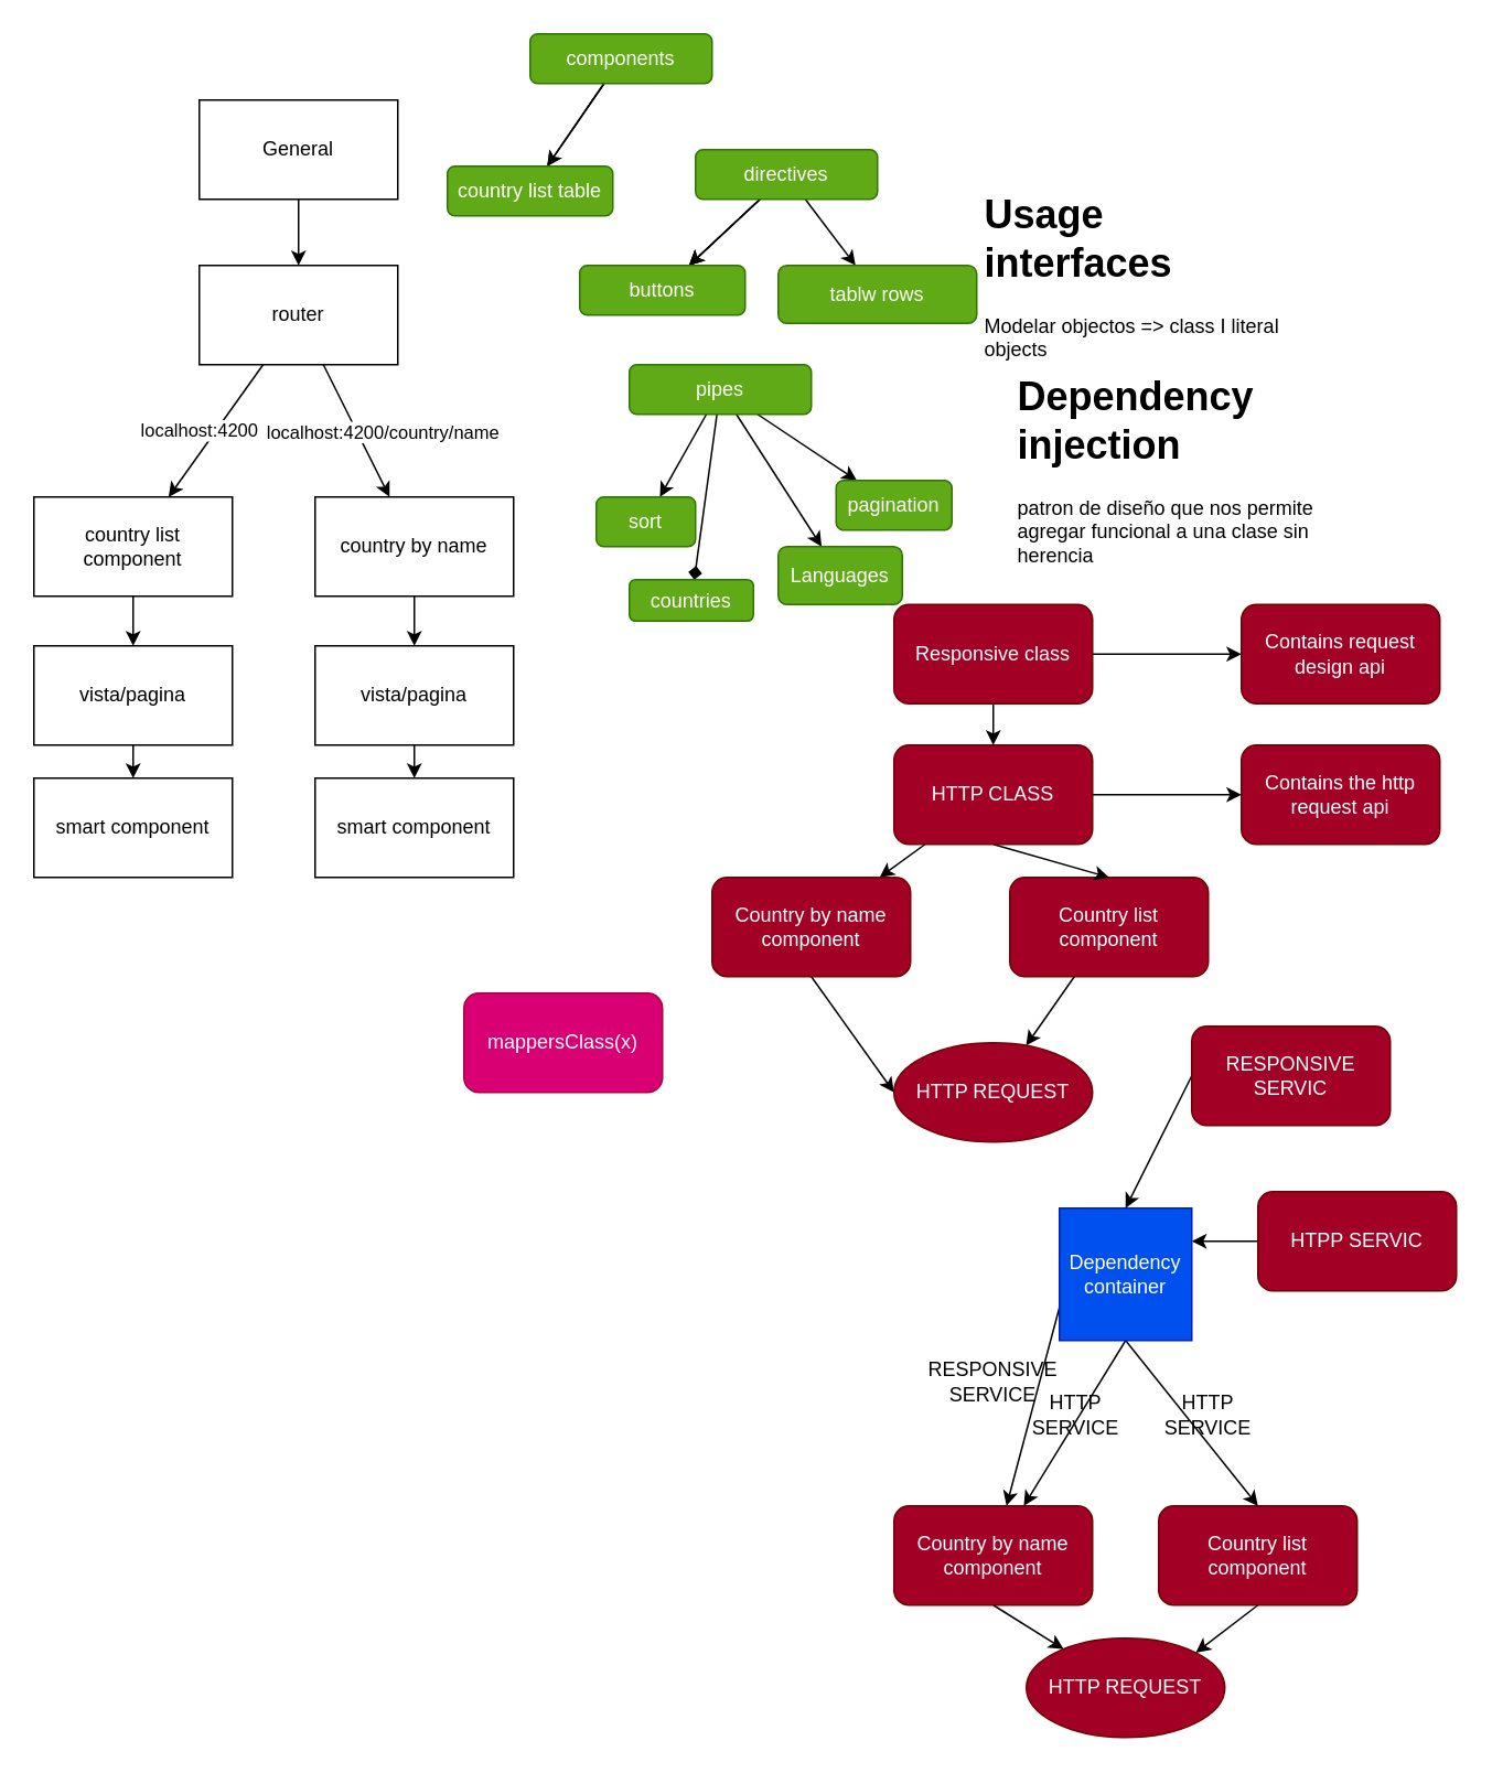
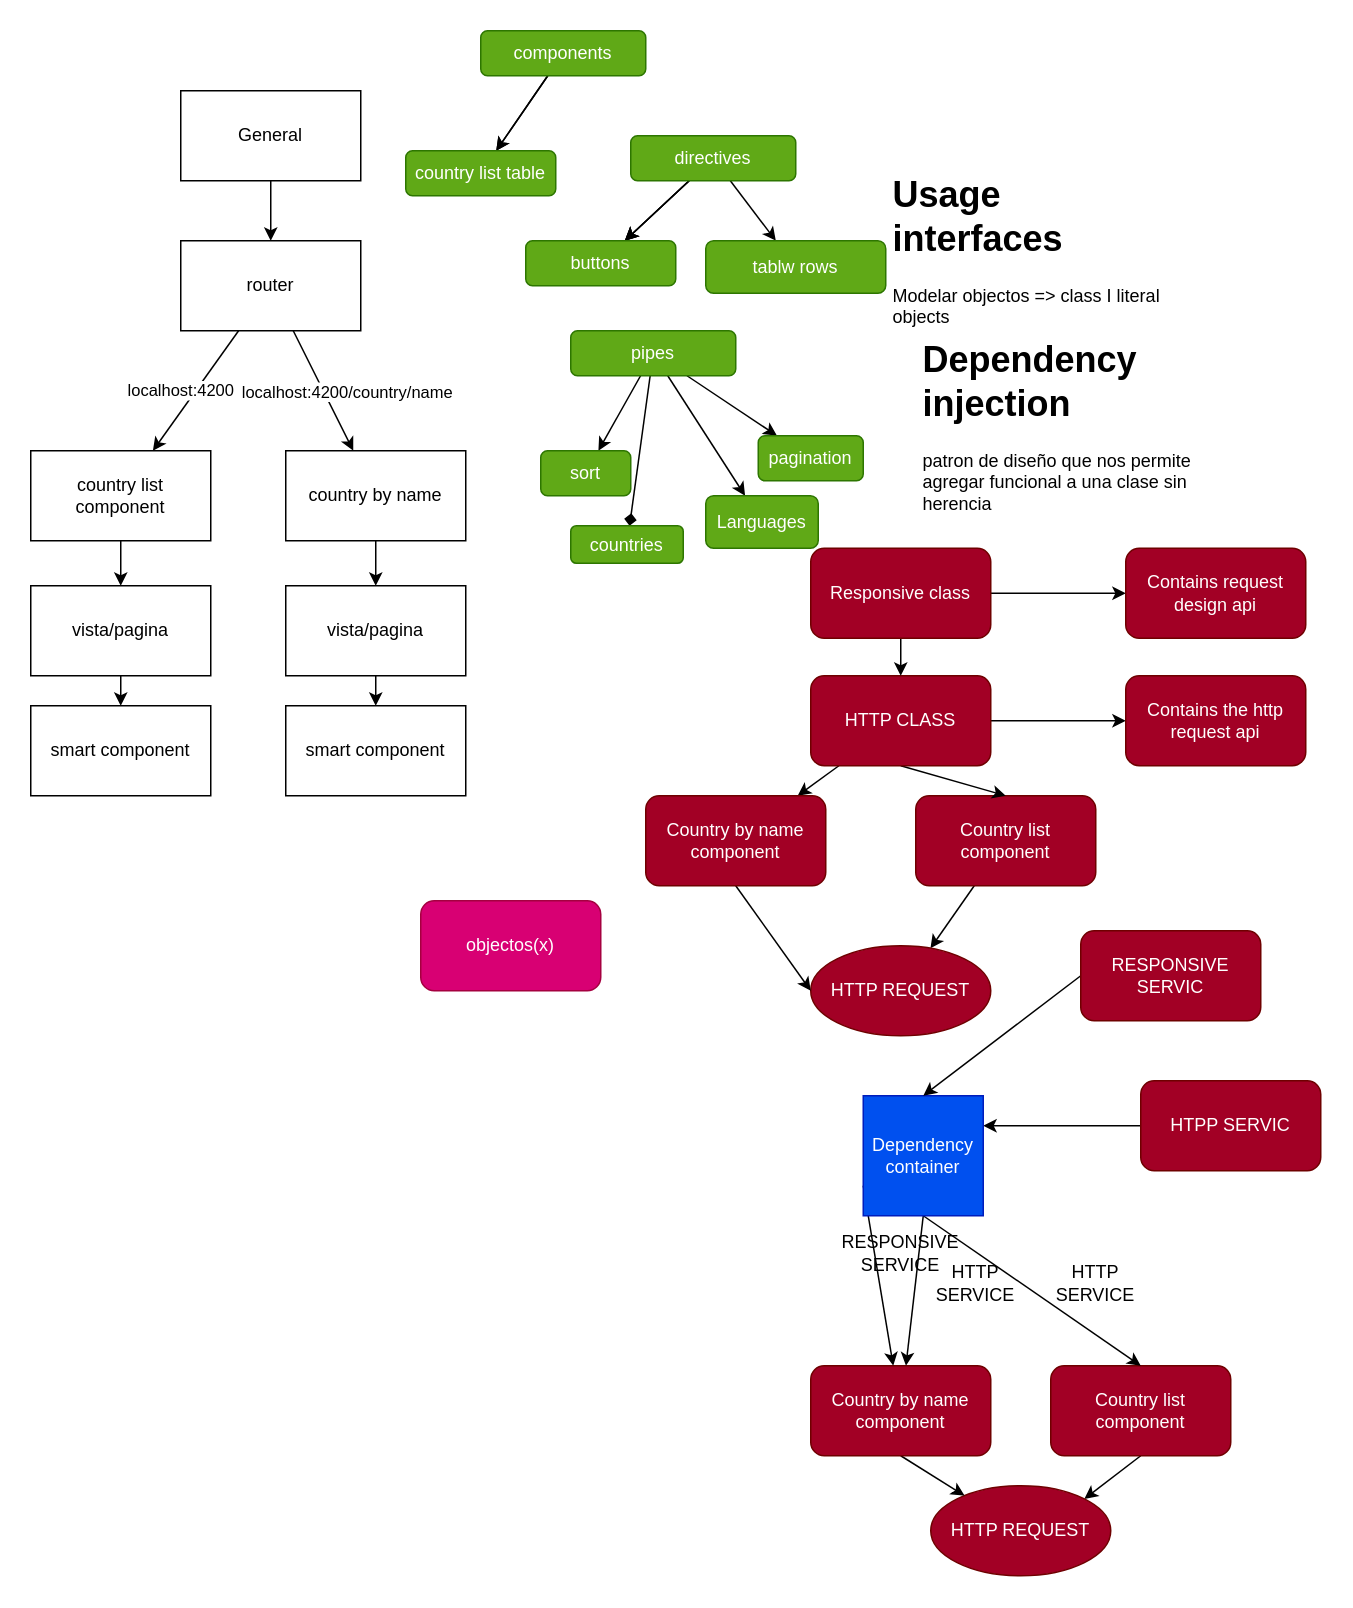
  <mxCell id="0" />
  <mxCell id="1" parent="0" />
  <mxCell id="2" style="edgeStyle=none;html=1;entryX=0.5;entryY=0;entryDx=0;entryDy=0;" parent="1" source="3" target="7" edge="1"><mxGeometry relative="1" as="geometry" /></mxCell>
  <mxCell id="3" value="General" style="rounded=0;whiteSpace=wrap;html=1;" parent="1" vertex="1"><mxGeometry x="120" y="60" width="120" height="60" as="geometry" /></mxCell>
  <mxCell id="4" value="" style="edgeStyle=none;html=1;" parent="1" source="7" target="8" edge="1"><mxGeometry relative="1" as="geometry" /></mxCell>
  <mxCell id="5" value="localhost:4200/country/name" style="edgeLabel;html=1;align=center;verticalAlign=middle;resizable=0;points=[];" parent="4" vertex="1" connectable="0"><mxGeometry x="-0.11" y="-3" relative="1" as="geometry"><mxPoint x="20" y="3" as="offset" /></mxGeometry></mxCell>
  <mxCell id="6" value="" style="edgeStyle=none;html=1;" parent="1" source="7" target="10" edge="1"><mxGeometry relative="1" as="geometry" /></mxCell>
  <mxCell id="7" value="router" style="rounded=0;whiteSpace=wrap;html=1;" parent="1" vertex="1"><mxGeometry x="120" y="160" width="120" height="60" as="geometry" /></mxCell>
  <mxCell id="8" value="country by name" style="whiteSpace=wrap;html=1;rounded=0;" parent="1" vertex="1"><mxGeometry x="190" y="300" width="120" height="60" as="geometry" /></mxCell>
  <mxCell id="9" value="" style="edgeStyle=none;html=1;" parent="1" source="10" target="12" edge="1"><mxGeometry relative="1" as="geometry" /></mxCell>
  <mxCell id="10" value="country list component" style="whiteSpace=wrap;html=1;rounded=0;" parent="1" vertex="1"><mxGeometry x="20" y="300" width="120" height="60" as="geometry" /></mxCell>
  <mxCell id="11" value="" style="edgeStyle=none;html=1;" parent="1" source="12" target="13" edge="1"><mxGeometry relative="1" as="geometry" /></mxCell>
  <mxCell id="12" value="vista/pagina" style="whiteSpace=wrap;html=1;rounded=0;" parent="1" vertex="1"><mxGeometry x="20" y="390" width="120" height="60" as="geometry" /></mxCell>
  <mxCell id="13" value="smart component" style="whiteSpace=wrap;html=1;rounded=0;" parent="1" vertex="1"><mxGeometry x="20" y="470" width="120" height="60" as="geometry" /></mxCell>
  <mxCell id="14" value="" style="edgeStyle=none;html=1;" parent="1" target="16" edge="1"><mxGeometry relative="1" as="geometry"><mxPoint x="250" y="360" as="sourcePoint" /></mxGeometry></mxCell>
  <mxCell id="15" value="" style="edgeStyle=none;html=1;" parent="1" source="16" target="17" edge="1"><mxGeometry relative="1" as="geometry" /></mxCell>
  <mxCell id="16" value="vista/pagina" style="whiteSpace=wrap;html=1;rounded=0;" parent="1" vertex="1"><mxGeometry x="190" y="390" width="120" height="60" as="geometry" /></mxCell>
  <mxCell id="17" value="smart component" style="whiteSpace=wrap;html=1;rounded=0;" parent="1" vertex="1"><mxGeometry x="190" y="470" width="120" height="60" as="geometry" /></mxCell>
  <mxCell id="18" value="" style="edgeStyle=none;html=1;" parent="1" source="20" target="21" edge="1"><mxGeometry relative="1" as="geometry" /></mxCell>
  <mxCell id="19" value="" style="edgeStyle=none;html=1;" parent="1" source="20" target="21" edge="1"><mxGeometry relative="1" as="geometry" /></mxCell>
  <mxCell id="20" value="components" style="rounded=1;whiteSpace=wrap;html=1;fillColor=#60a917;fontColor=#ffffff;strokeColor=#2D7600;" parent="1" vertex="1"><mxGeometry x="320" y="20" width="110" height="30" as="geometry" /></mxCell>
  <mxCell id="21" value="country list table&lt;br&gt;" style="whiteSpace=wrap;html=1;fillColor=#60a917;strokeColor=#2D7600;fontColor=#ffffff;rounded=1;" parent="1" vertex="1"><mxGeometry x="270" y="100" width="100" height="30" as="geometry" /></mxCell>
  <mxCell id="22" value="" style="edgeStyle=none;html=1;" parent="1" source="26" target="27" edge="1"><mxGeometry relative="1" as="geometry" /></mxCell>
  <mxCell id="23" value="" style="edgeStyle=none;html=1;" parent="1" source="26" target="27" edge="1"><mxGeometry relative="1" as="geometry" /></mxCell>
  <mxCell id="24" value="" style="edgeStyle=none;html=1;" parent="1" source="26" target="27" edge="1"><mxGeometry relative="1" as="geometry" /></mxCell>
  <mxCell id="25" value="" style="edgeStyle=none;html=1;" parent="1" source="26" target="28" edge="1"><mxGeometry relative="1" as="geometry" /></mxCell>
  <mxCell id="26" value="directives" style="rounded=1;whiteSpace=wrap;html=1;fillColor=#60a917;fontColor=#ffffff;strokeColor=#2D7600;" parent="1" vertex="1"><mxGeometry x="420" y="90" width="110" height="30" as="geometry" /></mxCell>
  <mxCell id="27" value="buttons" style="whiteSpace=wrap;html=1;fillColor=#60a917;strokeColor=#2D7600;fontColor=#ffffff;rounded=1;" parent="1" vertex="1"><mxGeometry x="350" y="160" width="100" height="30" as="geometry" /></mxCell>
  <mxCell id="28" value="tablw rows" style="whiteSpace=wrap;html=1;fillColor=#60a917;strokeColor=#2D7600;fontColor=#ffffff;rounded=1;" parent="1" vertex="1"><mxGeometry x="470" y="160" width="120" height="35" as="geometry" /></mxCell>
  <mxCell id="29" value="localhost:4200&lt;br&gt;" style="edgeLabel;html=1;align=center;verticalAlign=middle;resizable=0;points=[];" parent="1" vertex="1" connectable="0"><mxGeometry x="119.995" y="259.999" as="geometry" /></mxCell>
  <mxCell id="30" value="" style="edgeStyle=none;html=1;" parent="1" source="34" target="35" edge="1"><mxGeometry relative="1" as="geometry" /></mxCell>
  <mxCell id="31" value="" style="edgeStyle=none;html=1;" parent="1" source="34" target="36" edge="1"><mxGeometry relative="1" as="geometry" /></mxCell>
  <mxCell id="32" value="" style="edgeStyle=none;html=1;endArrow=diamond;" parent="1" source="34" target="37" edge="1"><mxGeometry relative="1" as="geometry" /></mxCell>
  <mxCell id="33" value="" style="edgeStyle=none;html=1;" parent="1" source="34" target="38" edge="1"><mxGeometry relative="1" as="geometry" /></mxCell>
  <mxCell id="34" value="pipes" style="rounded=1;whiteSpace=wrap;html=1;fillColor=#60a917;fontColor=#ffffff;strokeColor=#2D7600;" parent="1" vertex="1"><mxGeometry x="380" y="220" width="110" height="30" as="geometry" /></mxCell>
  <mxCell id="35" value="sort" style="whiteSpace=wrap;html=1;fillColor=#60a917;strokeColor=#2D7600;fontColor=#ffffff;rounded=1;" parent="1" vertex="1"><mxGeometry x="360" y="300" width="60" height="30" as="geometry" /></mxCell>
  <mxCell id="36" value="pagination" style="whiteSpace=wrap;html=1;fillColor=#60a917;strokeColor=#2D7600;fontColor=#ffffff;rounded=1;" parent="1" vertex="1"><mxGeometry x="505" y="290" width="70" height="30" as="geometry" /></mxCell>
  <mxCell id="37" value="countries" style="whiteSpace=wrap;html=1;fillColor=#60a917;strokeColor=#2D7600;fontColor=#ffffff;rounded=1;" parent="1" vertex="1"><mxGeometry x="380" y="350" width="75" height="25" as="geometry" /></mxCell>
  <mxCell id="38" value="Languages" style="whiteSpace=wrap;html=1;fillColor=#60a917;strokeColor=#2D7600;fontColor=#ffffff;rounded=1;" parent="1" vertex="1"><mxGeometry x="470" y="330" width="75" height="35" as="geometry" /></mxCell>
- <mxCell id="39" value="mappersClass(x)" style="rounded=1;whiteSpace=wrap;html=1;fillColor=#d80073;fontColor=#ffffff;strokeColor=#A50040;" parent="1" vertex="1"><mxGeometry x="280" y="600" width="120" height="60" as="geometry" /></mxCell>
+ <mxCell id="39" value="objectos(x)" style="rounded=1;whiteSpace=wrap;html=1;fillColor=#d80073;fontColor=#ffffff;strokeColor=#A50040;" parent="1" vertex="1"><mxGeometry x="280" y="600" width="120" height="60" as="geometry" /></mxCell>
  <mxCell id="40" value="&lt;h1&gt;Usage interfaces&lt;/h1&gt;&lt;div&gt;Modelar objectos =&amp;gt; class I literal objects&lt;/div&gt;&lt;div&gt;&lt;br&gt;&lt;/div&gt;&lt;div&gt;describen las prpiedades de un objeto&lt;/div&gt;" style="text;html=1;strokeColor=none;fillColor=none;spacing=5;spacingTop=-20;whiteSpace=wrap;overflow=hidden;rounded=0;" vertex="1" parent="1"><mxGeometry x="590" y="110" width="190" height="120" as="geometry" /></mxCell>
  <mxCell id="41" value="&lt;h1&gt;Dependency injection&lt;/h1&gt;&lt;div&gt;patron de diseño que nos permite agregar funcional a una clase sin herencia&lt;/div&gt;" style="text;html=1;strokeColor=none;fillColor=none;spacing=5;spacingTop=-20;whiteSpace=wrap;overflow=hidden;rounded=0;" vertex="1" parent="1"><mxGeometry x="610" y="220" width="190" height="120" as="geometry" /></mxCell>
  <mxCell id="42" value="" style="edgeStyle=none;html=1;" edge="1" parent="1" source="43" target="44"><mxGeometry relative="1" as="geometry" /></mxCell>
  <mxCell id="43" value="Country list component" style="rounded=1;whiteSpace=wrap;html=1;fillColor=#a20025;fontColor=#ffffff;strokeColor=#6F0000;" vertex="1" parent="1"><mxGeometry x="610" y="530" width="120" height="60" as="geometry" /></mxCell>
  <mxCell id="44" value="HTTP REQUEST" style="ellipse;whiteSpace=wrap;html=1;rounded=1;fillColor=#a20025;fontColor=#ffffff;strokeColor=#6F0000;" vertex="1" parent="1"><mxGeometry x="540" y="630" width="120" height="60" as="geometry" /></mxCell>
  <mxCell id="45" value="" style="edgeStyle=none;html=1;" edge="1" parent="1" source="48" target="49"><mxGeometry relative="1" as="geometry" /></mxCell>
  <mxCell id="46" value="" style="edgeStyle=none;html=1;" edge="1" parent="1" source="48" target="55"><mxGeometry relative="1" as="geometry" /></mxCell>
  <mxCell id="47" style="edgeStyle=none;html=1;exitX=0.5;exitY=1;exitDx=0;exitDy=0;entryX=0.5;entryY=0;entryDx=0;entryDy=0;" edge="1" parent="1" source="48" target="43"><mxGeometry relative="1" as="geometry" /></mxCell>
  <mxCell id="48" value="HTTP CLASS" style="whiteSpace=wrap;html=1;fillColor=#a20025;strokeColor=#6F0000;fontColor=#ffffff;rounded=1;" vertex="1" parent="1"><mxGeometry x="540" y="450" width="120" height="60" as="geometry" /></mxCell>
  <mxCell id="49" value="Contains the http request api" style="whiteSpace=wrap;html=1;fillColor=#a20025;strokeColor=#6F0000;fontColor=#ffffff;rounded=1;" vertex="1" parent="1"><mxGeometry x="750" y="450" width="120" height="60" as="geometry" /></mxCell>
  <mxCell id="50" value="" style="edgeStyle=none;html=1;" edge="1" parent="1" source="52" target="53"><mxGeometry relative="1" as="geometry" /></mxCell>
  <mxCell id="51" style="edgeStyle=none;html=1;exitX=0.5;exitY=1;exitDx=0;exitDy=0;entryX=0.5;entryY=0;entryDx=0;entryDy=0;" edge="1" parent="1" source="52" target="48"><mxGeometry relative="1" as="geometry" /></mxCell>
  <mxCell id="52" value="Responsive class" style="whiteSpace=wrap;html=1;fillColor=#a20025;strokeColor=#6F0000;fontColor=#ffffff;rounded=1;" vertex="1" parent="1"><mxGeometry x="540" y="365" width="120" height="60" as="geometry" /></mxCell>
  <mxCell id="53" value="Contains request design api" style="whiteSpace=wrap;html=1;fillColor=#a20025;strokeColor=#6F0000;fontColor=#ffffff;rounded=1;" vertex="1" parent="1"><mxGeometry x="750" y="365" width="120" height="60" as="geometry" /></mxCell>
  <mxCell id="54" style="edgeStyle=none;html=1;exitX=0.5;exitY=1;exitDx=0;exitDy=0;entryX=0;entryY=0.5;entryDx=0;entryDy=0;" edge="1" parent="1" source="55" target="44"><mxGeometry relative="1" as="geometry" /></mxCell>
  <mxCell id="55" value="Country by name component" style="whiteSpace=wrap;html=1;fillColor=#a20025;strokeColor=#6F0000;fontColor=#ffffff;rounded=1;" vertex="1" parent="1"><mxGeometry x="430" y="530" width="120" height="60" as="geometry" /></mxCell>
  <mxCell id="56" style="edgeStyle=none;html=1;exitX=0.5;exitY=1;exitDx=0;exitDy=0;entryX=1;entryY=0;entryDx=0;entryDy=0;" edge="1" parent="1" source="57" target="58"><mxGeometry relative="1" as="geometry" /></mxCell>
  <mxCell id="57" value="Country list component" style="rounded=1;whiteSpace=wrap;html=1;fillColor=#a20025;fontColor=#ffffff;strokeColor=#6F0000;" vertex="1" parent="1"><mxGeometry x="700" y="910" width="120" height="60" as="geometry" /></mxCell>
  <mxCell id="58" value="HTTP REQUEST" style="ellipse;whiteSpace=wrap;html=1;rounded=1;fillColor=#a20025;fontColor=#ffffff;strokeColor=#6F0000;" vertex="1" parent="1"><mxGeometry x="620" y="990" width="120" height="60" as="geometry" /></mxCell>
  <mxCell id="59" style="edgeStyle=none;html=1;exitX=0;exitY=0.5;exitDx=0;exitDy=0;entryX=1;entryY=0.25;entryDx=0;entryDy=0;" edge="1" parent="1" source="60" target="66"><mxGeometry relative="1" as="geometry" /></mxCell>
  <mxCell id="60" value="HTPP SERVIC&lt;span style=&quot;color: rgba(0 , 0 , 0 , 0) ; font-family: monospace ; font-size: 0px&quot;&gt;%3CmxGraphModel%3E%3Croot%3E%3CmxCell%20id%3D%220%22%2F%3E%3CmxCell%20id%3D%221%22%20parent%3D%220%22%2F%3E%3CmxCell%20id%3D%222%22%20value%3D%22HTTP%20SERVICE%22%20style%3D%22text%3Bhtml%3D1%3BstrokeColor%3Dnone%3BfillColor%3Dnone%3Balign%3Dcenter%3BverticalAlign%3Dmiddle%3BwhiteSpace%3Dwrap%3Brounded%3D0%3B%22%20vertex%3D%221%22%20parent%3D%221%22%3E%3CmxGeometry%20x%3D%22740%22%20y%3D%22820%22%20width%3D%2260%22%20height%3D%2230%22%20as%3D%22geometry%22%2F%3E%3C%2FmxCell%3E%3C%2Froot%3E%3C%2FmxGraphModel%3E&lt;/span&gt;" style="whiteSpace=wrap;html=1;fillColor=#a20025;strokeColor=#6F0000;fontColor=#ffffff;rounded=1;" vertex="1" parent="1"><mxGeometry x="760" y="720" width="120" height="60" as="geometry" /></mxCell>
  <mxCell id="61" style="edgeStyle=none;html=1;exitX=0.5;exitY=1;exitDx=0;exitDy=0;" edge="1" parent="1" source="62" target="58"><mxGeometry relative="1" as="geometry" /></mxCell>
  <mxCell id="62" value="Country by name component" style="whiteSpace=wrap;html=1;fillColor=#a20025;strokeColor=#6F0000;fontColor=#ffffff;rounded=1;" vertex="1" parent="1"><mxGeometry x="540" y="910" width="120" height="60" as="geometry" /></mxCell>
  <mxCell id="63" style="edgeStyle=none;html=1;exitX=0.5;exitY=1;exitDx=0;exitDy=0;" edge="1" parent="1" source="66" target="62"><mxGeometry relative="1" as="geometry" /></mxCell>
  <mxCell id="64" style="edgeStyle=none;html=1;exitX=0.5;exitY=1;exitDx=0;exitDy=0;entryX=0.5;entryY=0;entryDx=0;entryDy=0;" edge="1" parent="1" source="66" target="57"><mxGeometry relative="1" as="geometry" /></mxCell>
  <mxCell id="65" style="edgeStyle=none;html=1;exitX=0;exitY=0.75;exitDx=0;exitDy=0;" edge="1" parent="1" source="66" target="62"><mxGeometry relative="1" as="geometry" /></mxCell>
- <mxCell id="66" value="Dependency container" style="whiteSpace=wrap;html=1;aspect=fixed;fillColor=#0050ef;fontColor=#ffffff;strokeColor=#001DBC;" vertex="1" parent="1"><mxGeometry x="640" y="730" width="80" height="80" as="geometry" /></mxCell>
+ <mxCell id="66" value="Dependency container" style="whiteSpace=wrap;html=1;aspect=fixed;fillColor=#0050ef;fontColor=#ffffff;strokeColor=#001DBC;" vertex="1" parent="1"><mxGeometry x="575" y="730" width="80" height="80" as="geometry" /></mxCell>
  <mxCell id="67" value="HTTP SERVICE" style="text;html=1;strokeColor=none;fillColor=none;align=center;verticalAlign=middle;whiteSpace=wrap;rounded=0;" vertex="1" parent="1"><mxGeometry x="700" y="840" width="60" height="30" as="geometry" /></mxCell>
  <mxCell id="68" value="HTTP SERVICE" style="text;html=1;strokeColor=none;fillColor=none;align=center;verticalAlign=middle;whiteSpace=wrap;rounded=0;" vertex="1" parent="1"><mxGeometry x="620" y="840" width="60" height="30" as="geometry" /></mxCell>
  <mxCell id="69" style="edgeStyle=none;html=1;exitX=0;exitY=0.5;exitDx=0;exitDy=0;entryX=0.5;entryY=0;entryDx=0;entryDy=0;" edge="1" parent="1" source="70" target="66"><mxGeometry relative="1" as="geometry" /></mxCell>
  <mxCell id="70" value="RESPONSIVE SERVIC&lt;span style=&quot;color: rgba(0 , 0 , 0 , 0) ; font-family: monospace ; font-size: 0px&quot;&gt;%3CmxGraphModel%3E%3Croot%3E%3CmxCell%20id%3D%220%22%2F%3E%3CmxCell%20id%3D%221%22%20parent%3D%220%22%2F%3E%3CmxCell%20id%3D%222%22%20value%3D%22HTTP%20SERVICE%22%20style%3D%22text%3Bhtml%3D1%3BstrokeColor%3Dnone%3BfillColor%3Dnone%3Balign%3Dcenter%3BverticalAlign%3Dmiddle%3BwhiteSpace%3Dwrap%3Brounded%3D0%3B%22%20vertex%3D%221%22%20parent%3D%221%22%3E%3CmxGeometry%20x%3D%22740%22%20y%3D%22820%22%20width%3D%2260%22%20height%3D%2230%22%20as%3D%22geometry%22%2F%3E%3C%2FmxCell%3E%3C%2Froot%3E%3C%2FmxGraphModel%3E&lt;/span&gt;" style="whiteSpace=wrap;html=1;fillColor=#a20025;strokeColor=#6F0000;fontColor=#ffffff;rounded=1;" vertex="1" parent="1"><mxGeometry x="720" y="620" width="120" height="60" as="geometry" /></mxCell>
  <mxCell id="71" value="RESPONSIVE SERVICE" style="text;html=1;strokeColor=none;fillColor=none;align=center;verticalAlign=middle;whiteSpace=wrap;rounded=0;" vertex="1" parent="1"><mxGeometry x="570" y="820" width="60" height="30" as="geometry" /></mxCell>
